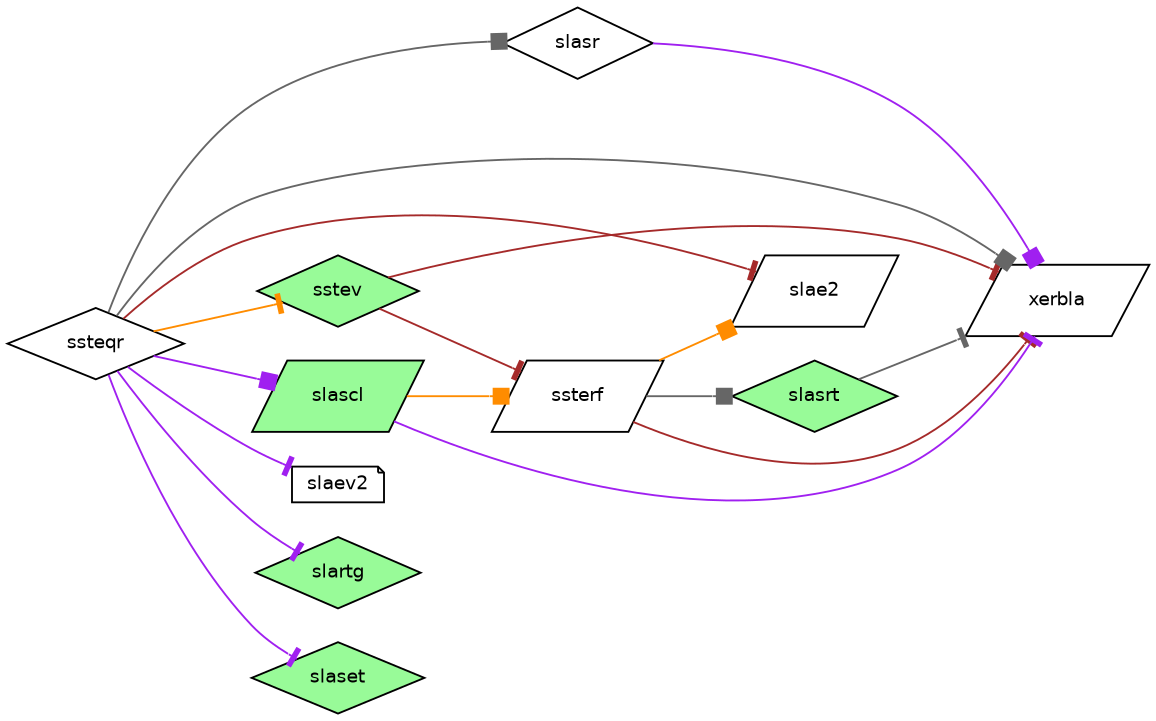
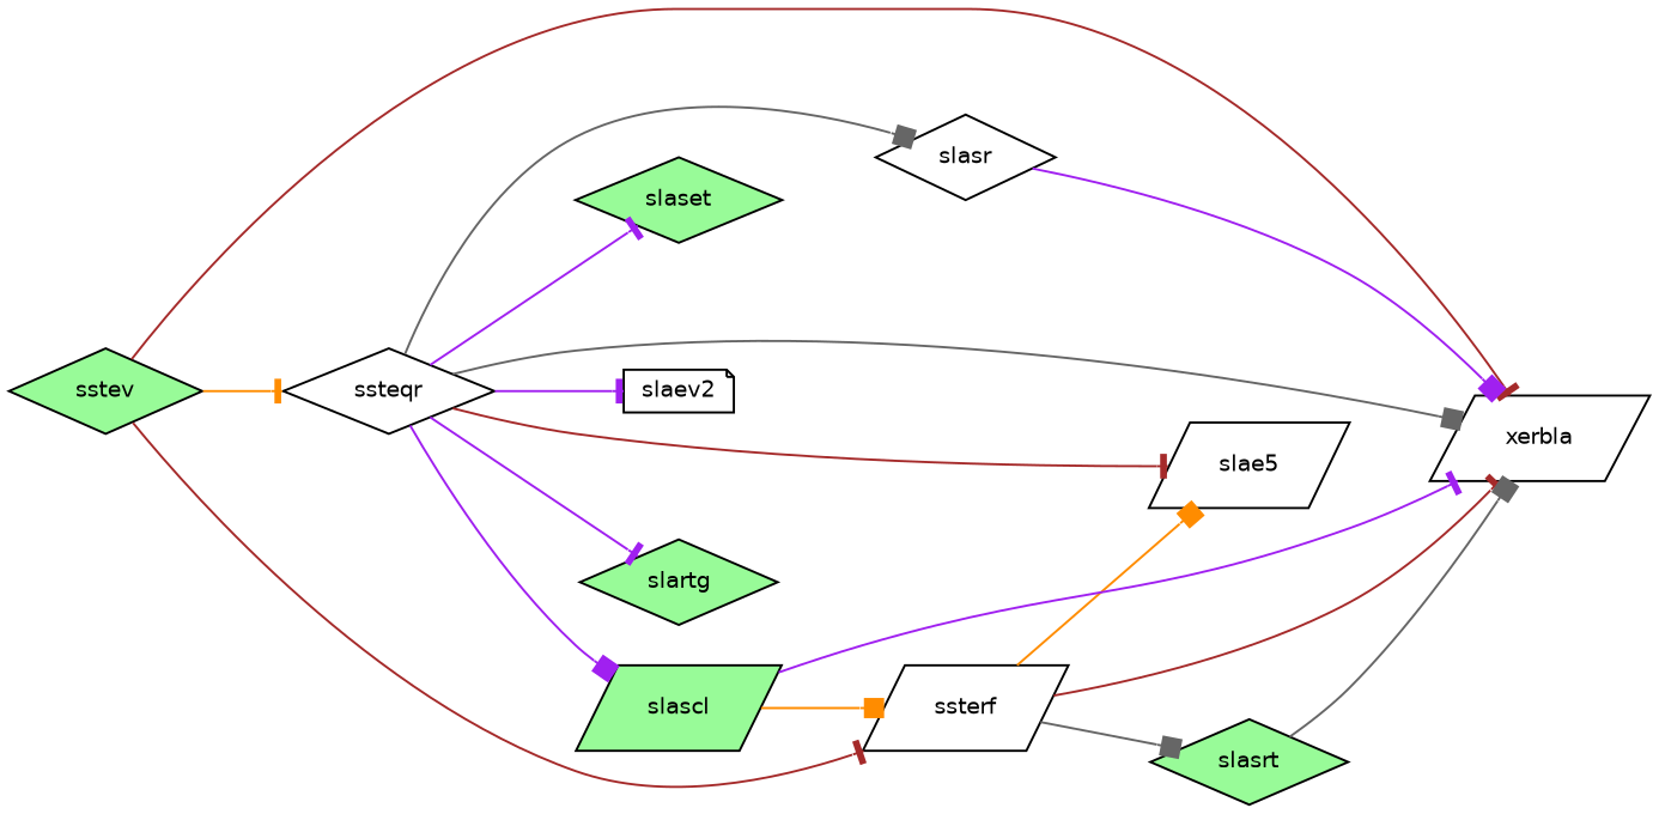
  digraph {
    rankdir=LR
    node [color=black fillcolor=white fontname=Helvetica fontsize=10 shape=diamond style=filled]
    edge [arrowhead=tee color=purple fontname=Helvetica fontsize=10 labelfontname=Helvetica labelfontsize=10 style=solid]
    n1 [fillcolor=palegreen fontcolor=black height=0.2 label=sstev width=0.4]
    n2 [height=0.2 label=ssteqr width=0.4]
    n3 [height=0.2 label=xerbla shape=parallelogram width=0.4]
    n4 [height=0.2 label=ssterf shape=parallelogram width=0.4]
-   n5 [height=0.2 label=slae2 shape=parallelogram width=0.4]
+   n5 [height=0.2 label=slae5 shape=parallelogram width=0.4]
    n6 [height=0.2 label=slaev2 shape=note width=0.4]
    n7 [fillcolor=palegreen height=0.2 label=slartg width=0.4]
    n8 [fillcolor=palegreen height=0.2 label=slascl shape=parallelogram width=0.4]
    n9 [fillcolor=palegreen height=0.2 label=slaset width=0.4]
    n10 [height=0.2 label=slasr width=0.4]
    n11 [fillcolor=palegreen height=0.2 label=slasrt width=0.4]
-   n2 -> n1 [color=darkorange]
+   n1 -> n2 [color=darkorange]
    n1 -> n3 [color=brown]
    n1 -> n4 [color=brown]
    n2 -> n3 [arrowhead=box color=gray40]
    n2 -> n5 [color=brown]
    n2 -> n6
    n2 -> n7
    n2 -> n8 [arrowhead=box]
    n2 -> n9
    n2 -> n10 [arrowhead=box color=gray40]
    n4 -> n3 [color=brown]
    n4 -> n5 [arrowhead=box color=darkorange]
    n4 -> n11 [arrowhead=box color=gray40]
    n8 -> n3
    n8 -> n4 [arrowhead=box color=darkorange]
    n10 -> n3 [arrowhead=box]
-   n11 -> n3 [color=gray40]
+   n11 -> n3 [arrowhead=box color=gray40]
  }
